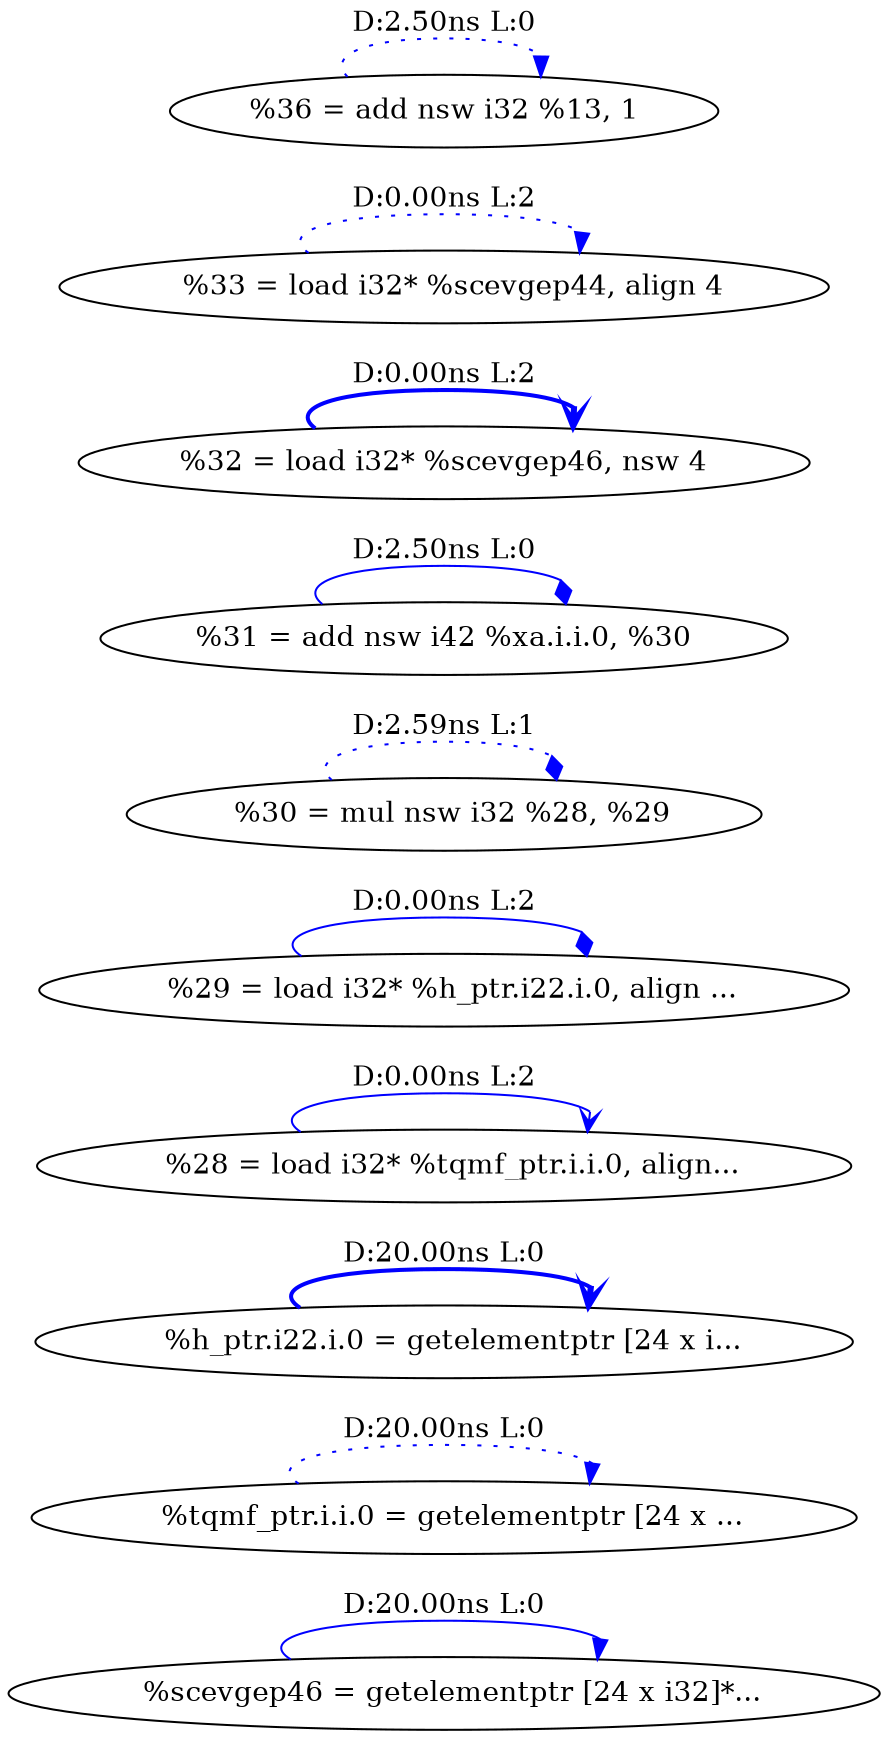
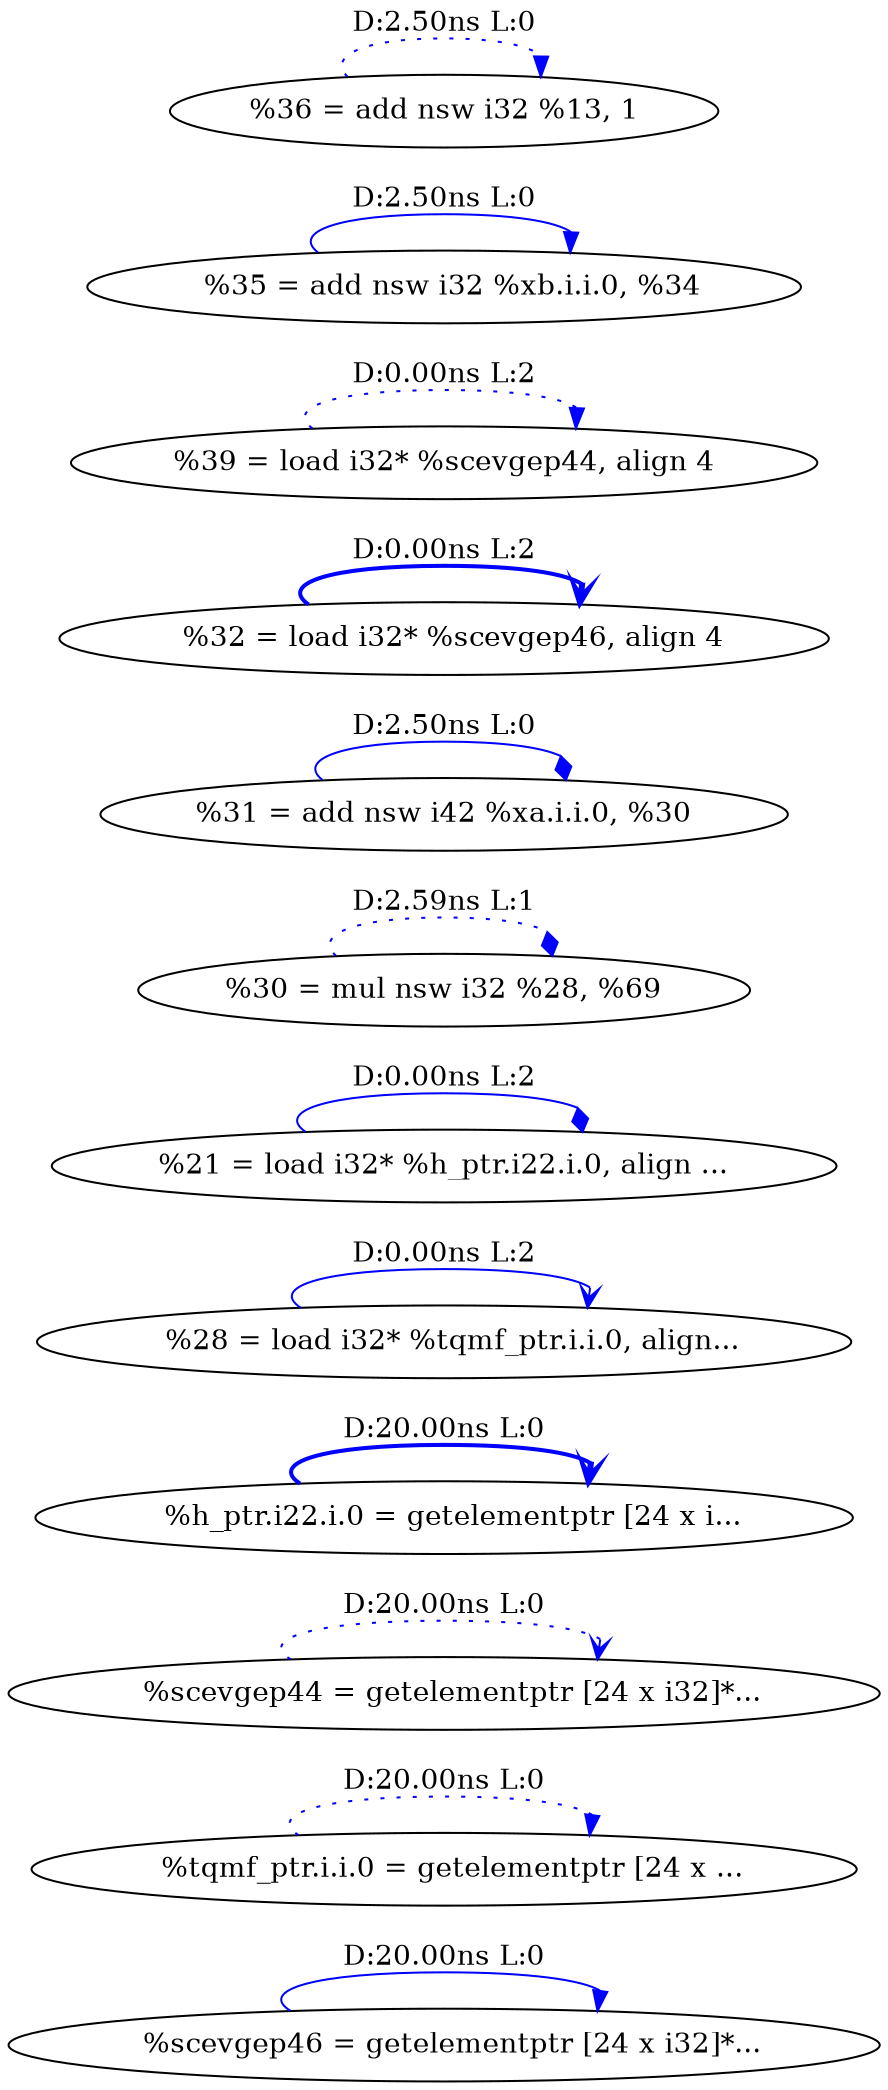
  digraph {
    rankdir=LR
    edge [arrowhead=normal color=blue style=solid]
    n1 [label="  %scevgep46 = getelementptr [24 x i32]*..."]
    n2 [label="  %tqmf_ptr.i.i.0 = getelementptr [24 x ..."]
+   n3 [label="  %scevgep44 = getelementptr [24 x i32]*..."]
    n4 [label="  %h_ptr.i22.i.0 = getelementptr [24 x i..."]
    n5 [label="  %28 = load i32* %tqmf_ptr.i.i.0, align..."]
-   n6 [label="  %29 = load i32* %h_ptr.i22.i.0, align ..."]
-   n7 [label="  %30 = mul nsw i32 %28, %29"]
+   n6 [label="%21 = load i32* %h_ptr.i22.i.0, align ..."]
+   n7 [label="%30 = mul nsw i32 %28, %69"]
    n8 [label="%31 = add nsw i42 %xa.i.i.0, %30"]
-   n9 [label="%32 = load i32* %scevgep46, nsw 4"]
-   n10 [label="  %33 = load i32* %scevgep44, align 4"]
+   n9 [label="  %32 = load i32* %scevgep46, align 4"]
+   n10 [label="%39 = load i32* %scevgep44, align 4"]
+   n11 [label="  %35 = add nsw i32 %xb.i.i.0, %34"]
    n12 [label="%36 = add nsw i32 %13, 1"]
    n1 -> n1 [label="D:20.00ns L:0"]
    n2 -> n2 [label="D:20.00ns L:0" style=dotted]
+   n3 -> n3 [arrowhead=vee label="D:20.00ns L:0" style=dotted]
    n4 -> n4 [arrowhead=vee label="D:20.00ns L:0" style=bold]
    n5 -> n5 [arrowhead=vee label="D:0.00ns L:2"]
    n6 -> n6 [arrowhead=diamond label="D:0.00ns L:2"]
    n7 -> n7 [arrowhead=diamond label="D:2.59ns L:1" style=dotted]
    n8 -> n8 [arrowhead=diamond label="D:2.50ns L:0"]
    n9 -> n9 [arrowhead=vee label="D:0.00ns L:2" style=bold]
    n10 -> n10 [label="D:0.00ns L:2" style=dotted]
+   n11 -> n11 [label="D:2.50ns L:0"]
    n12 -> n12 [label="D:2.50ns L:0" style=dotted]
  }
